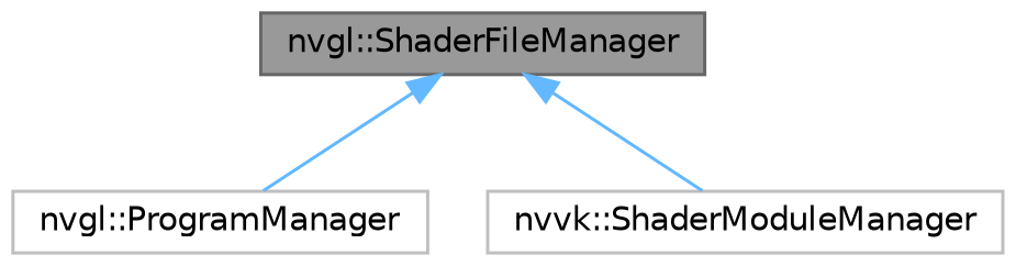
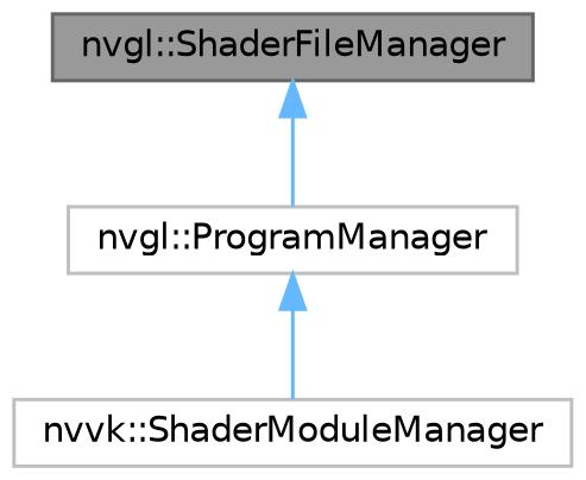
  digraph {
    node [color=grey75 fillcolor=white fontname=Helvetica fontsize=10 shape=box style=filled]
    edge [color=steelblue1 dir=back fontname=Helvetica fontsize=10 labelfontname=Helvetica labelfontsize=10 style=solid]
    n1 [color=gray40 fillcolor=grey60 fontcolor=black height=0.2 label="nvgl::ShaderFileManager" width=0.4]
    n2 [height=0.2 label="nvgl::ProgramManager" width=0.4]
    n3 [height=0.2 label="nvvk::ShaderModuleManager" width=0.4]
    n1 -> n2
-   n1 -> n3
+   n2 -> n3
  }
